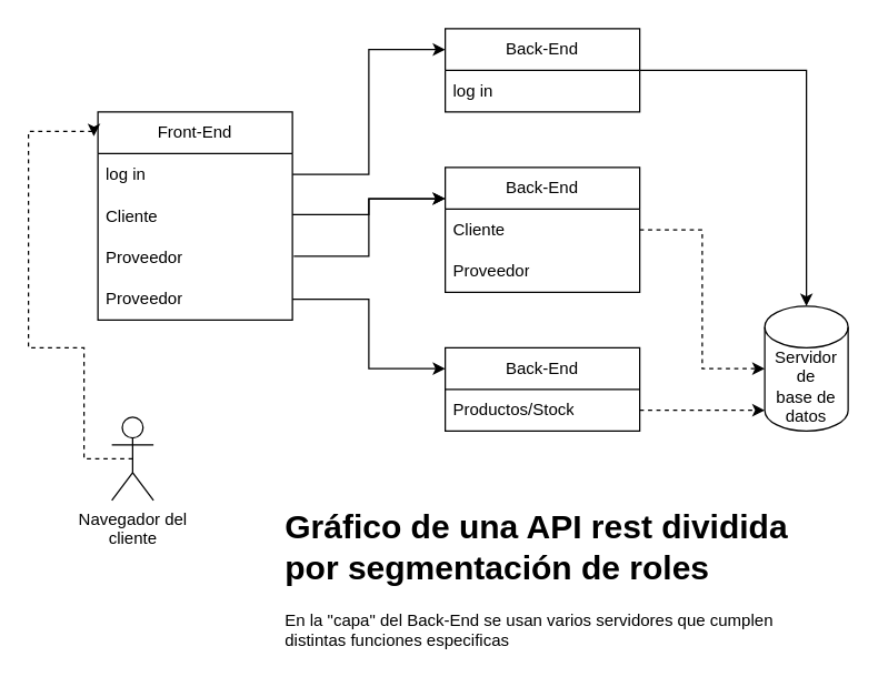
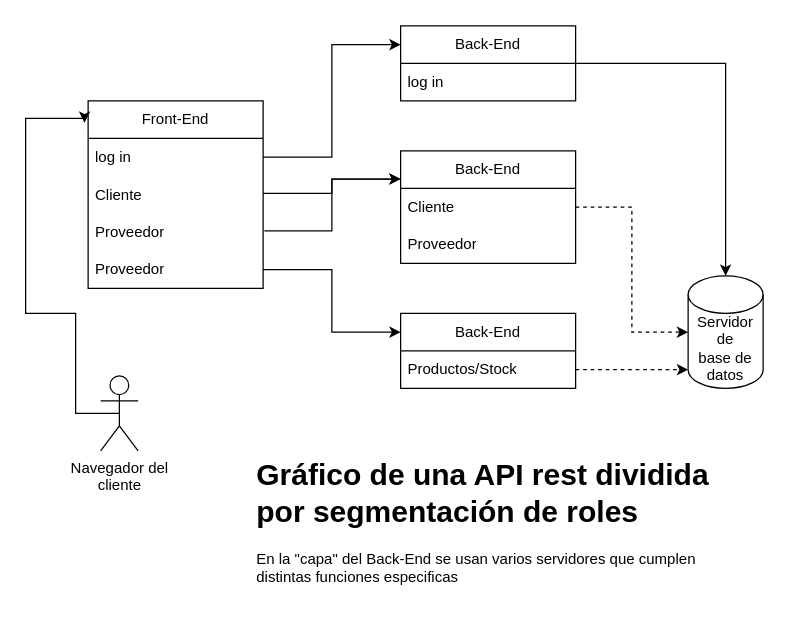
  <mxCell id="0" />
  <mxCell id="1" parent="0" />
  <mxCell id="2" value="Servidor de&lt;br&gt;base de&lt;br&gt;datos" style="shape=cylinder3;whiteSpace=wrap;html=1;boundedLbl=1;backgroundOutline=1;size=15;" vertex="1" parent="1"><mxGeometry x="550" y="220" width="60" height="90" as="geometry" /></mxCell>
  <mxCell id="3" style="edgeStyle=orthogonalEdgeStyle;rounded=0;orthogonalLoop=1;jettySize=auto;html=1;exitX=1;exitY=0.5;exitDx=0;exitDy=0;entryX=0;entryY=0.25;entryDx=0;entryDy=0;" edge="1" parent="1" source="5" target="9"><mxGeometry relative="1" as="geometry" /></mxCell>
  <mxCell id="4" value="Front-End" style="swimlane;fontStyle=0;childLayout=stackLayout;horizontal=1;startSize=30;horizontalStack=0;resizeParent=1;resizeParentMax=0;resizeLast=0;collapsible=1;marginBottom=0;whiteSpace=wrap;html=1;" vertex="1" parent="1"><mxGeometry x="70" y="80" width="140" height="150" as="geometry" /></mxCell>
  <mxCell id="5" value="log in" style="text;strokeColor=none;fillColor=none;align=left;verticalAlign=middle;spacingLeft=4;spacingRight=4;overflow=hidden;points=[[0,0.5],[1,0.5]];portConstraint=eastwest;rotatable=0;whiteSpace=wrap;html=1;" vertex="1" parent="4"><mxGeometry y="30" width="140" height="30" as="geometry" /></mxCell>
  <mxCell id="6" value="Cliente&lt;br&gt;&lt;br&gt;Proveedor" style="text;strokeColor=none;fillColor=none;align=left;verticalAlign=middle;spacingLeft=4;spacingRight=4;overflow=hidden;points=[[0,0.5],[1,0.5]];portConstraint=eastwest;rotatable=0;whiteSpace=wrap;html=1;" vertex="1" parent="4"><mxGeometry y="60" width="140" height="60" as="geometry" /></mxCell>
  <mxCell id="7" value="Proveedor" style="text;strokeColor=none;fillColor=none;align=left;verticalAlign=middle;spacingLeft=4;spacingRight=4;overflow=hidden;points=[[0,0.5],[1,0.5]];portConstraint=eastwest;rotatable=0;whiteSpace=wrap;html=1;" vertex="1" parent="4"><mxGeometry y="120" width="140" height="30" as="geometry" /></mxCell>
  <mxCell id="8" style="edgeStyle=orthogonalEdgeStyle;rounded=0;orthogonalLoop=1;jettySize=auto;html=1;" edge="1" parent="1" source="9" target="2"><mxGeometry relative="1" as="geometry" /></mxCell>
  <mxCell id="9" value="Back-End" style="swimlane;fontStyle=0;childLayout=stackLayout;horizontal=1;startSize=30;horizontalStack=0;resizeParent=1;resizeParentMax=0;resizeLast=0;collapsible=1;marginBottom=0;whiteSpace=wrap;html=1;" vertex="1" parent="1"><mxGeometry x="320" y="20" width="140" height="60" as="geometry" /></mxCell>
  <mxCell id="10" value="log in" style="text;strokeColor=none;fillColor=none;align=left;verticalAlign=middle;spacingLeft=4;spacingRight=4;overflow=hidden;points=[[0,0.5],[1,0.5]];portConstraint=eastwest;rotatable=0;whiteSpace=wrap;html=1;" vertex="1" parent="9"><mxGeometry y="30" width="140" height="30" as="geometry" /></mxCell>
  <mxCell id="11" value="Back-End" style="swimlane;fontStyle=0;childLayout=stackLayout;horizontal=1;startSize=30;horizontalStack=0;resizeParent=1;resizeParentMax=0;resizeLast=0;collapsible=1;marginBottom=0;whiteSpace=wrap;html=1;" vertex="1" parent="1"><mxGeometry x="320" y="120" width="140" height="90" as="geometry" /></mxCell>
  <mxCell id="12" value="Cliente" style="text;strokeColor=none;fillColor=none;align=left;verticalAlign=middle;spacingLeft=4;spacingRight=4;overflow=hidden;points=[[0,0.5],[1,0.5]];portConstraint=eastwest;rotatable=0;whiteSpace=wrap;html=1;" vertex="1" parent="11"><mxGeometry y="30" width="140" height="30" as="geometry" /></mxCell>
  <mxCell id="13" value="Proveedor" style="text;strokeColor=none;fillColor=none;align=left;verticalAlign=middle;spacingLeft=4;spacingRight=4;overflow=hidden;points=[[0,0.5],[1,0.5]];portConstraint=eastwest;rotatable=0;whiteSpace=wrap;html=1;" vertex="1" parent="11"><mxGeometry y="60" width="140" height="30" as="geometry" /></mxCell>
  <mxCell id="14" value="Back-End" style="swimlane;fontStyle=0;childLayout=stackLayout;horizontal=1;startSize=30;horizontalStack=0;resizeParent=1;resizeParentMax=0;resizeLast=0;collapsible=1;marginBottom=0;whiteSpace=wrap;html=1;" vertex="1" parent="1"><mxGeometry x="320" y="250" width="140" height="60" as="geometry" /></mxCell>
  <mxCell id="15" value="Productos/Stock" style="text;strokeColor=none;fillColor=none;align=left;verticalAlign=middle;spacingLeft=4;spacingRight=4;overflow=hidden;points=[[0,0.5],[1,0.5]];portConstraint=eastwest;rotatable=0;whiteSpace=wrap;html=1;" vertex="1" parent="14"><mxGeometry y="30" width="140" height="30" as="geometry" /></mxCell>
- <mxCell id="16" style="edgeStyle=orthogonalEdgeStyle;rounded=0;orthogonalLoop=1;jettySize=auto;html=1;exitX=0.5;exitY=0.5;exitDx=0;exitDy=0;exitPerimeter=0;entryX=-0.021;entryY=0.117;entryDx=0;entryDy=0;entryPerimeter=0;dashed=1;" edge="1" parent="1" source="17" target="4"><mxGeometry relative="1" as="geometry"><mxPoint x="10" y="140" as="targetPoint" /><Array as="points"><mxPoint x="60" y="330" /><mxPoint x="60" y="250" /><mxPoint x="20" y="250" /><mxPoint x="20" y="94" /></Array></mxGeometry></mxCell>
+ <mxCell id="16" style="edgeStyle=orthogonalEdgeStyle;rounded=0;orthogonalLoop=1;jettySize=auto;html=1;exitX=0.5;exitY=0.5;exitDx=0;exitDy=0;exitPerimeter=0;entryX=-0.021;entryY=0.117;entryDx=0;entryDy=0;entryPerimeter=0;" edge="1" parent="1" source="17" target="4"><mxGeometry relative="1" as="geometry"><mxPoint x="10" y="140" as="targetPoint" /><Array as="points"><mxPoint x="60" y="330" /><mxPoint x="60" y="250" /><mxPoint x="20" y="250" /><mxPoint x="20" y="94" /></Array></mxGeometry></mxCell>
  <mxCell id="17" value="Navegador del&lt;br&gt;cliente" style="shape=umlActor;verticalLabelPosition=bottom;verticalAlign=top;html=1;outlineConnect=0;" vertex="1" parent="1"><mxGeometry x="80" y="300" width="30" height="60" as="geometry" /></mxCell>
  <mxCell id="18" style="edgeStyle=orthogonalEdgeStyle;rounded=0;orthogonalLoop=1;jettySize=auto;html=1;exitX=1;exitY=0.5;exitDx=0;exitDy=0;entryX=0;entryY=0.5;entryDx=0;entryDy=0;entryPerimeter=0;dashed=1;" edge="1" parent="1" source="12" target="2"><mxGeometry relative="1" as="geometry" /></mxCell>
  <mxCell id="19" style="edgeStyle=orthogonalEdgeStyle;rounded=0;orthogonalLoop=1;jettySize=auto;html=1;exitX=1;exitY=0.5;exitDx=0;exitDy=0;entryX=0;entryY=1;entryDx=0;entryDy=-15;entryPerimeter=0;dashed=1;" edge="1" parent="1" source="15" target="2"><mxGeometry relative="1" as="geometry" /></mxCell>
  <mxCell id="20" style="edgeStyle=orthogonalEdgeStyle;rounded=0;orthogonalLoop=1;jettySize=auto;html=1;exitX=1;exitY=0.5;exitDx=0;exitDy=0;entryX=0;entryY=0.25;entryDx=0;entryDy=0;" edge="1" parent="1" source="7" target="14"><mxGeometry relative="1" as="geometry" /></mxCell>
  <mxCell id="21" style="edgeStyle=orthogonalEdgeStyle;rounded=0;orthogonalLoop=1;jettySize=auto;html=1;entryX=0;entryY=0.25;entryDx=0;entryDy=0;exitX=1.007;exitY=0.733;exitDx=0;exitDy=0;exitPerimeter=0;" edge="1" parent="1" source="6" target="11"><mxGeometry relative="1" as="geometry" /></mxCell>
  <mxCell id="22" style="edgeStyle=orthogonalEdgeStyle;rounded=0;orthogonalLoop=1;jettySize=auto;html=1;entryX=0;entryY=0.25;entryDx=0;entryDy=0;exitX=1;exitY=0.233;exitDx=0;exitDy=0;exitPerimeter=0;" edge="1" parent="1" source="6" target="11"><mxGeometry relative="1" as="geometry" /></mxCell>
  <mxCell id="23" value="&lt;h1&gt;Gráfico de una API rest dividida por segmentación de roles&lt;/h1&gt;&lt;p&gt;En la &quot;capa&quot; del Back-End se usan varios servidores que cumplen distintas funciones especificas&lt;/p&gt;&lt;p&gt;&lt;br&gt;&lt;/p&gt;" style="text;html=1;strokeColor=none;fillColor=none;spacing=5;spacingTop=-20;whiteSpace=wrap;overflow=hidden;rounded=0;" vertex="1" parent="1"><mxGeometry x="200" y="360" width="380" height="120" as="geometry" /></mxCell>
